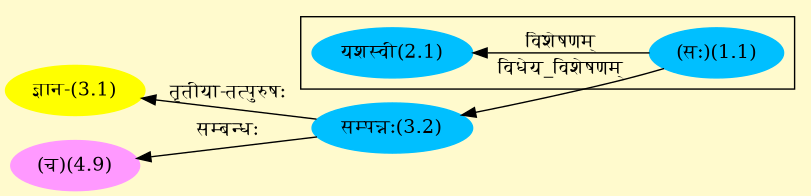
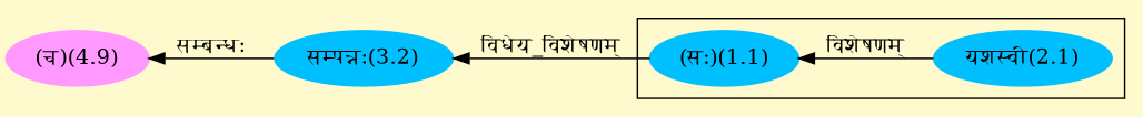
  digraph {
    bgcolor=lemonchiffon1
    compound=true
    rankdir=LR
    node [color="#00BFFF" style=filled]
    edge [dir=back]
    n1 [label="यशस्वी(2.1)"]
    n2 [label="(सः)(1.1)"]
-   n3 [color="#FFFF00" label="ज्ञान-(3.1)"]
    n4 [label="सम्पन्नः(3.2)"]
    n5 [color="#FF99FF" label="(च)(4.9)"]
    subgraph cluster_1 {
      n1
      n2
    }
-   n1 -> n2 [label="विशेषणम्"]
-   n3 -> n4 [label="तृतीया-तत्पुरुषः"]
+   n2 -> n1 [label="विशेषणम्"]
    n4 -> n2 [label="विधेय_विशेषणम्"]
    n5 -> n4 [label="सम्बन्धः"]
  }
